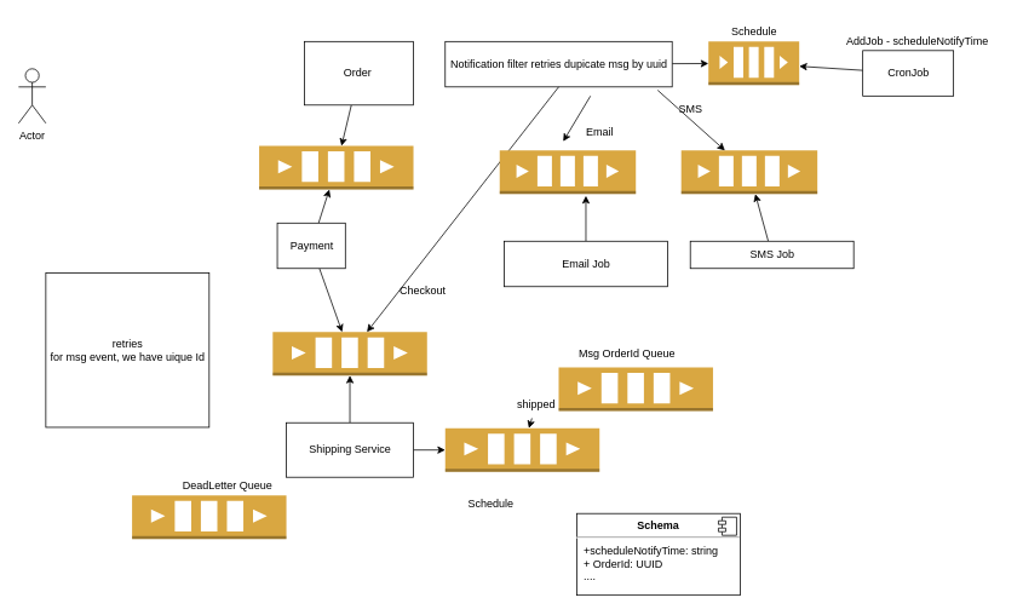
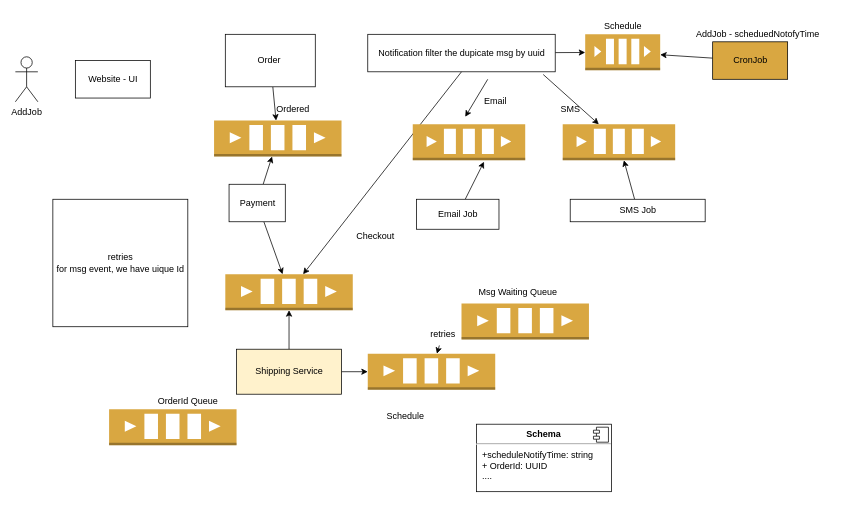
  <mxCell id="0" />
  <mxCell id="1" parent="0" />
- <mxCell id="2" value="Actor" style="shape=umlActor;verticalLabelPosition=bottom;verticalAlign=top;html=1;" vertex="1" parent="1"><mxGeometry x="20" y="75" width="30" height="60" as="geometry" /></mxCell>
+ <mxCell id="2" value="AddJob" style="shape=umlActor;verticalLabelPosition=bottom;verticalAlign=top;html=1;" vertex="1" parent="1"><mxGeometry x="20" y="75" width="30" height="60" as="geometry" /></mxCell>
+ <mxCell id="3" value="Website - UI" style="html=1;dashed=0;whitespace=wrap;" vertex="1" parent="1"><mxGeometry x="100" y="80" width="100" height="50" as="geometry" /></mxCell>
  <mxCell id="4" value="" style="edgeStyle=none;html=1;" edge="1" parent="1" source="5" target="24"><mxGeometry relative="1" as="geometry" /></mxCell>
- <mxCell id="5" value="Order&amp;nbsp;" style="html=1;dashed=0;whitespace=wrap;" vertex="1" parent="1"><mxGeometry x="335" y="45" width="120" height="70" as="geometry" /></mxCell>
+ <mxCell id="5" value="Order&amp;nbsp;" style="html=1;dashed=0;whitespace=wrap;" vertex="1" parent="1"><mxGeometry x="300" y="45" width="120" height="70" as="geometry" /></mxCell>
  <mxCell id="6" value="" style="edgeStyle=none;html=1;" edge="1" parent="1" source="7" target="43"><mxGeometry relative="1" as="geometry" /></mxCell>
- <mxCell id="7" value="Notification filter retries dupicate msg by uuid" style="html=1;dashed=0;whitespace=wrap;" vertex="1" parent="1"><mxGeometry x="490" y="45" width="250" height="50" as="geometry" /></mxCell>
+ <mxCell id="7" value="Notification filter the dupicate msg by uuid" style="html=1;dashed=0;whitespace=wrap;" vertex="1" parent="1"><mxGeometry x="490" y="45" width="250" height="50" as="geometry" /></mxCell>
  <mxCell id="8" value="" style="outlineConnect=0;dashed=0;verticalLabelPosition=bottom;verticalAlign=top;align=center;html=1;shape=mxgraph.aws3.queue;fillColor=#D9A741;gradientColor=none;" vertex="1" parent="1"><mxGeometry x="300" y="365" width="170" height="48" as="geometry" /></mxCell>
  <mxCell id="9" value="" style="endArrow=classic;html=1;exitX=0.5;exitY=1;exitDx=0;exitDy=0;" edge="1" parent="1" source="7" target="8"><mxGeometry width="50" height="50" relative="1" as="geometry"><mxPoint x="370" y="125" as="sourcePoint" /><mxPoint x="461.625" y="175" as="targetPoint" /></mxGeometry></mxCell>
  <mxCell id="10" value="" style="outlineConnect=0;dashed=0;verticalLabelPosition=bottom;verticalAlign=top;align=center;html=1;shape=mxgraph.aws3.queue;fillColor=#D9A741;gradientColor=none;" vertex="1" parent="1"><mxGeometry x="550" y="165" width="150" height="48" as="geometry" /></mxCell>
- <mxCell id="11" value="Checkout" style="text;html=1;align=center;verticalAlign=middle;resizable=0;points=[];autosize=1;strokeColor=none;fillColor=none;" vertex="1" parent="1"><mxGeometry x="430" y="305" width="70" height="30" as="geometry" /></mxCell>
+ <mxCell id="11" value="Checkout" style="text;html=1;align=center;verticalAlign=middle;resizable=0;points=[];autosize=1;strokeColor=none;fillColor=none;" vertex="1" parent="1"><mxGeometry x="465" y="300" width="70" height="30" as="geometry" /></mxCell>
  <mxCell id="12" value="" style="endArrow=classic;html=1;" edge="1" parent="1"><mxGeometry width="50" height="50" relative="1" as="geometry"><mxPoint x="650" y="105" as="sourcePoint" /><mxPoint x="620" y="155" as="targetPoint" /></mxGeometry></mxCell>
- <mxCell id="13" value="Email" style="text;html=1;align=center;verticalAlign=middle;resizable=0;points=[];autosize=1;strokeColor=none;fillColor=none;" vertex="1" parent="1"><mxGeometry x="635" y="130" width="50" height="30" as="geometry" /></mxCell>
+ <mxCell id="13" value="Email" style="text;html=1;align=center;verticalAlign=middle;resizable=0;points=[];autosize=1;strokeColor=none;fillColor=none;" vertex="1" parent="1"><mxGeometry x="635" y="120" width="50" height="30" as="geometry" /></mxCell>
  <mxCell id="14" value="" style="outlineConnect=0;dashed=0;verticalLabelPosition=bottom;verticalAlign=top;align=center;html=1;shape=mxgraph.aws3.queue;fillColor=#D9A741;gradientColor=none;" vertex="1" parent="1"><mxGeometry x="750" y="165" width="150" height="48" as="geometry" /></mxCell>
- <mxCell id="15" value="SMS" style="text;html=1;align=center;verticalAlign=middle;resizable=0;points=[];autosize=1;strokeColor=none;fillColor=none;" vertex="1" parent="1"><mxGeometry x="735" y="105" width="50" height="30" as="geometry" /></mxCell>
+ <mxCell id="15" value="SMS" style="text;html=1;align=center;verticalAlign=middle;resizable=0;points=[];autosize=1;strokeColor=none;fillColor=none;" vertex="1" parent="1"><mxGeometry x="735" y="130" width="50" height="30" as="geometry" /></mxCell>
  <mxCell id="16" value="" style="endArrow=classic;html=1;exitX=0.936;exitY=1.072;exitDx=0;exitDy=0;exitPerimeter=0;" edge="1" parent="1" source="7" target="14"><mxGeometry width="50" height="50" relative="1" as="geometry"><mxPoint x="585" y="115" as="sourcePoint" /><mxPoint x="650" y="165" as="targetPoint" /></mxGeometry></mxCell>
  <mxCell id="17" value="" style="edgeStyle=none;html=1;" edge="1" parent="1" source="18"><mxGeometry relative="1" as="geometry"><mxPoint x="645" y="215" as="targetPoint" /></mxGeometry></mxCell>
- <mxCell id="18" value="Email Job" style="html=1;dashed=0;whitespace=wrap;" vertex="1" parent="1"><mxGeometry x="555" y="265" width="180" height="50" as="geometry" /></mxCell>
+ <mxCell id="18" value="Email Job" style="html=1;dashed=0;whitespace=wrap;" vertex="1" parent="1"><mxGeometry x="555" y="265" width="110" height="40" as="geometry" /></mxCell>
  <mxCell id="19" value="" style="edgeStyle=none;html=1;" edge="1" parent="1" source="20" target="14"><mxGeometry relative="1" as="geometry" /></mxCell>
  <mxCell id="20" value="SMS Job" style="html=1;dashed=0;whitespace=wrap;" vertex="1" parent="1"><mxGeometry x="760" y="265" width="180" height="30" as="geometry" /></mxCell>
  <mxCell id="21" style="edgeStyle=none;html=1;" edge="1" parent="1" source="23" target="8"><mxGeometry relative="1" as="geometry"><mxPoint x="380" y="325" as="targetPoint" /></mxGeometry></mxCell>
  <mxCell id="22" value="" style="edgeStyle=none;html=1;" edge="1" parent="1" source="23" target="24"><mxGeometry relative="1" as="geometry" /></mxCell>
  <mxCell id="23" value="Payment" style="html=1;dashed=0;whitespace=wrap;" vertex="1" parent="1"><mxGeometry x="305" y="245" width="75" height="50" as="geometry" /></mxCell>
  <mxCell id="24" value="" style="outlineConnect=0;dashed=0;verticalLabelPosition=bottom;verticalAlign=top;align=center;html=1;shape=mxgraph.aws3.queue;fillColor=#D9A741;gradientColor=none;" vertex="1" parent="1"><mxGeometry x="285" y="160" width="170" height="48" as="geometry" /></mxCell>
+ <mxCell id="25" value="Ordered" style="text;html=1;align=center;verticalAlign=middle;resizable=0;points=[];autosize=1;strokeColor=none;fillColor=none;" vertex="1" parent="1"><mxGeometry x="355" y="130" width="70" height="30" as="geometry" /></mxCell>
  <mxCell id="26" value="" style="edgeStyle=none;html=1;" edge="1" parent="1" source="28" target="8"><mxGeometry relative="1" as="geometry" /></mxCell>
  <mxCell id="27" value="" style="edgeStyle=none;html=1;" edge="1" parent="1" source="28" target="29"><mxGeometry relative="1" as="geometry" /></mxCell>
- <mxCell id="28" value="Shipping Service" style="html=1;dashed=0;whitespace=wrap;" vertex="1" parent="1"><mxGeometry x="315" y="465" width="140" height="60" as="geometry" /></mxCell>
+ <mxCell id="28" value="Shipping Service" style="html=1;dashed=0;whitespace=wrap;fillColor=#fff2cc;" vertex="1" parent="1"><mxGeometry x="315" y="465" width="140" height="60" as="geometry" /></mxCell>
  <mxCell id="29" value="" style="outlineConnect=0;dashed=0;verticalLabelPosition=bottom;verticalAlign=top;align=center;html=1;shape=mxgraph.aws3.queue;fillColor=#D9A741;gradientColor=none;" vertex="1" parent="1"><mxGeometry x="490" y="471" width="170" height="48" as="geometry" /></mxCell>
  <mxCell id="30" value="" style="edgeStyle=none;html=1;" edge="1" parent="1" source="31" target="29"><mxGeometry relative="1" as="geometry" /></mxCell>
- <mxCell id="31" value="shipped" style="text;html=1;align=center;verticalAlign=middle;resizable=0;points=[];autosize=1;strokeColor=none;fillColor=none;" vertex="1" parent="1"><mxGeometry x="555" y="430" width="70" height="30" as="geometry" /></mxCell>
- <mxCell id="32" value="retries&lt;br&gt;for msg event, we have uique Id" style="html=1;dashed=0;whitespace=wrap;" vertex="1" parent="1"><mxGeometry x="50" y="300" width="180" height="170" as="geometry" /></mxCell>
+ <mxCell id="31" value="retries" style="text;html=1;align=center;verticalAlign=middle;resizable=0;points=[];autosize=1;strokeColor=none;fillColor=none;" vertex="1" parent="1"><mxGeometry x="555" y="430" width="70" height="30" as="geometry" /></mxCell>
+ <mxCell id="32" value="retries&lt;br&gt;for msg event, we have uique Id" style="html=1;dashed=0;whitespace=wrap;" vertex="1" parent="1"><mxGeometry x="70" y="265" width="180" height="170" as="geometry" /></mxCell>
  <mxCell id="33" value="" style="outlineConnect=0;dashed=0;verticalLabelPosition=bottom;verticalAlign=top;align=center;html=1;shape=mxgraph.aws3.queue;fillColor=#D9A741;gradientColor=none;" vertex="1" parent="1"><mxGeometry x="615" y="404" width="170" height="48" as="geometry" /></mxCell>
- <mxCell id="34" value="Msg OrderId Queue" style="text;html=1;align=center;verticalAlign=middle;resizable=0;points=[];autosize=1;strokeColor=none;fillColor=none;" vertex="1" parent="1"><mxGeometry x="625" y="374" width="130" height="30" as="geometry" /></mxCell>
+ <mxCell id="34" value="Msg Waiting Queue" style="text;html=1;align=center;verticalAlign=middle;resizable=0;points=[];autosize=1;strokeColor=none;fillColor=none;" vertex="1" parent="1"><mxGeometry x="625" y="374" width="130" height="30" as="geometry" /></mxCell>
  <mxCell id="35" value="" style="outlineConnect=0;dashed=0;verticalLabelPosition=bottom;verticalAlign=top;align=center;html=1;shape=mxgraph.aws3.queue;fillColor=#D9A741;gradientColor=none;" vertex="1" parent="1"><mxGeometry x="145" y="545" width="170" height="48" as="geometry" /></mxCell>
- <mxCell id="36" value="DeadLetter Queue" style="text;html=1;align=center;verticalAlign=middle;resizable=0;points=[];autosize=1;strokeColor=none;fillColor=none;" vertex="1" parent="1"><mxGeometry x="190" y="520" width="120" height="30" as="geometry" /></mxCell>
+ <mxCell id="36" value="OrderId Queue" style="text;html=1;align=center;verticalAlign=middle;resizable=0;points=[];autosize=1;strokeColor=none;fillColor=none;" vertex="1" parent="1"><mxGeometry x="190" y="520" width="120" height="30" as="geometry" /></mxCell>
  <mxCell id="37" value="" style="edgeStyle=none;html=1;" edge="1" parent="1" source="38" target="43"><mxGeometry relative="1" as="geometry" /></mxCell>
- <mxCell id="38" value="CronJob" style="html=1;dashed=0;whitespace=wrap;" vertex="1" parent="1"><mxGeometry x="950" y="55" width="100" height="50" as="geometry" /></mxCell>
+ <mxCell id="38" value="CronJob" style="html=1;dashed=0;whitespace=wrap;fillColor=#d9a741;" vertex="1" parent="1"><mxGeometry x="950" y="55" width="100" height="50" as="geometry" /></mxCell>
  <mxCell id="39" value="Schedule" style="text;html=1;align=center;verticalAlign=middle;resizable=0;points=[];autosize=1;strokeColor=none;fillColor=none;" vertex="1" parent="1"><mxGeometry x="505" y="540" width="70" height="30" as="geometry" /></mxCell>
  <mxCell id="40" value="&lt;p style=&quot;margin:0px;margin-top:6px;text-align:center;&quot;&gt;&lt;b&gt;Schema&lt;/b&gt;&lt;/p&gt;&lt;hr&gt;&lt;p style=&quot;margin:0px;margin-left:8px;&quot;&gt;+scheduleNotifyTime: string&lt;br&gt;+ OrderId: UUID&lt;/p&gt;&lt;p style=&quot;margin:0px;margin-left:8px;&quot;&gt;....&lt;/p&gt;" style="align=left;overflow=fill;html=1;dropTarget=0;" vertex="1" parent="1"><mxGeometry x="635" y="565" width="180" height="90" as="geometry" /></mxCell>
  <mxCell id="41" value="" style="shape=component;jettyWidth=8;jettyHeight=4;" vertex="1" parent="40"><mxGeometry x="1" width="20" height="20" relative="1" as="geometry"><mxPoint x="-24" y="4" as="offset" /></mxGeometry></mxCell>
- <mxCell id="42" value="AddJob - scheduleNotifyTime" style="text;html=1;align=center;verticalAlign=middle;resizable=0;points=[];autosize=1;strokeColor=none;fillColor=none;" vertex="1" parent="1"><mxGeometry x="915" y="30" width="190" height="30" as="geometry" /></mxCell>
+ <mxCell id="42" value="AddJob - scheduedNotofyTime" style="text;html=1;align=center;verticalAlign=middle;resizable=0;points=[];autosize=1;strokeColor=none;fillColor=none;" vertex="1" parent="1"><mxGeometry x="915" y="30" width="190" height="30" as="geometry" /></mxCell>
  <mxCell id="43" value="" style="outlineConnect=0;dashed=0;verticalLabelPosition=bottom;verticalAlign=top;align=center;html=1;shape=mxgraph.aws3.queue;fillColor=#D9A741;gradientColor=none;" vertex="1" parent="1"><mxGeometry x="780" y="45" width="100" height="48" as="geometry" /></mxCell>
  <mxCell id="44" value="Schedule" style="text;html=1;align=center;verticalAlign=middle;resizable=0;points=[];autosize=1;strokeColor=none;fillColor=none;" vertex="1" parent="1"><mxGeometry x="795" y="20" width="70" height="30" as="geometry" /></mxCell>
